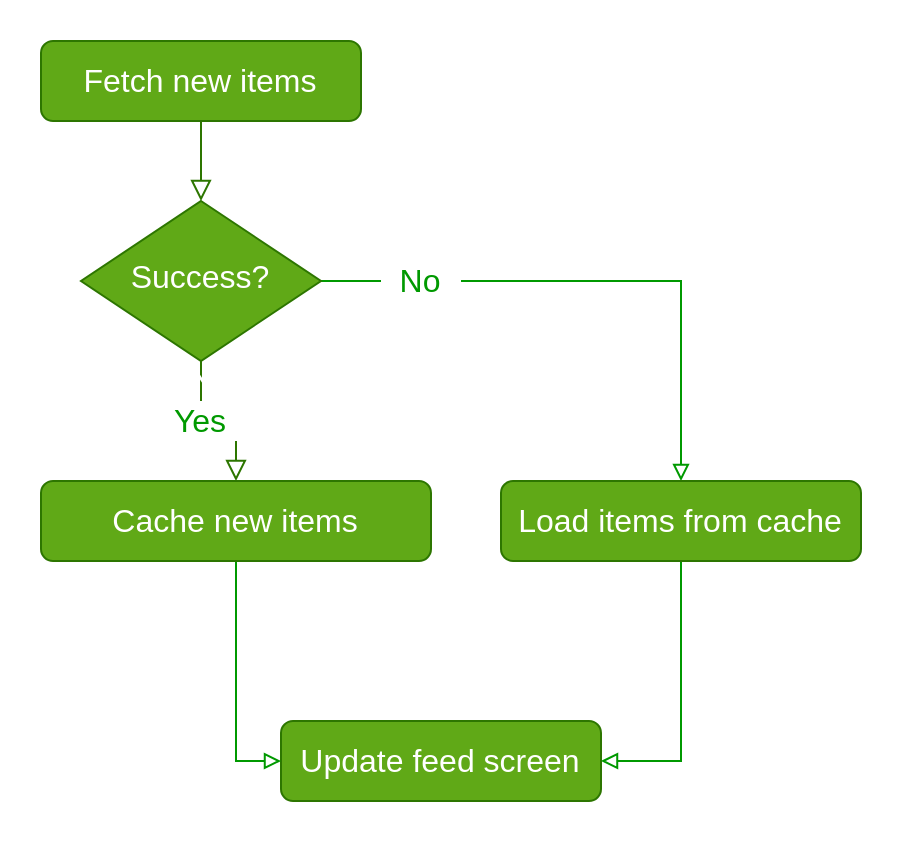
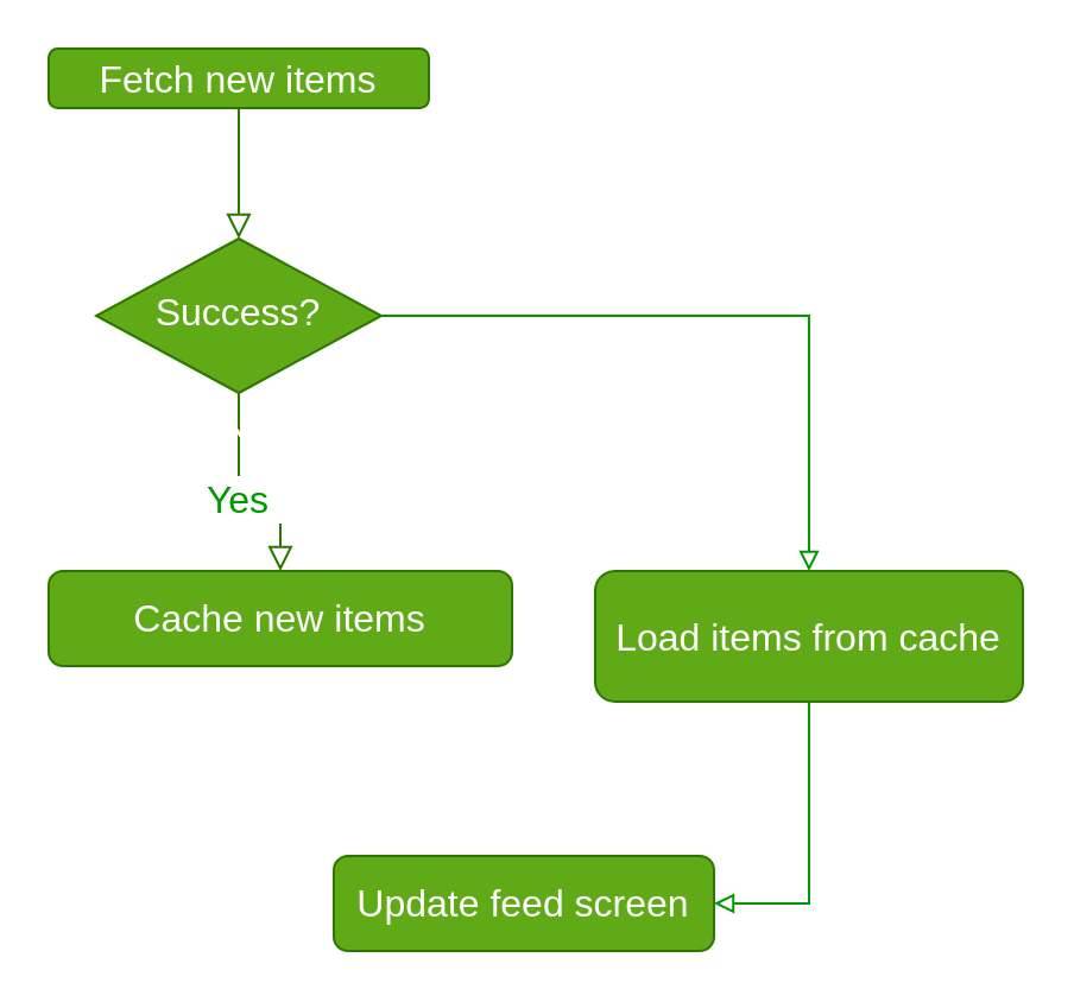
  <mxCell id="0" />
  <mxCell id="1" parent="0" />
  <mxCell id="2" value="" style="rounded=0;html=1;jettySize=auto;orthogonalLoop=1;fontSize=16;endArrow=block;endFill=0;endSize=8;strokeWidth=1;shadow=0;labelBackgroundColor=none;edgeStyle=orthogonalEdgeStyle;strokeColor=#2D7600;fontColor=#FFFFFF;fillColor=#60a917;" parent="1" source="3" target="6" edge="1"><mxGeometry relative="1" as="geometry" /></mxCell>
- <mxCell id="3" value="Fetch new items" style="rounded=1;whiteSpace=wrap;html=1;fontSize=16;glass=0;strokeWidth=1;shadow=0;strokeColor=#2D7600;fillColor=#60a917;fontColor=#ffffff;" parent="1" vertex="1"><mxGeometry x="20" y="20" width="160" height="40" as="geometry" /></mxCell>
+ <mxCell id="3" value="Fetch new items" style="rounded=1;whiteSpace=wrap;html=1;fontSize=16;glass=0;strokeWidth=1;shadow=0;strokeColor=#2D7600;fillColor=#60a917;fontColor=#ffffff;" parent="1" vertex="1"><mxGeometry x="20" y="20" width="160" height="25" as="geometry" /></mxCell>
  <mxCell id="4" value="Yes" style="rounded=0;html=1;jettySize=auto;orthogonalLoop=1;fontSize=16;endArrow=block;endFill=0;endSize=8;strokeWidth=1;shadow=0;labelBackgroundColor=none;edgeStyle=orthogonalEdgeStyle;strokeColor=#2D7600;fontColor=#FFFFFF;fillColor=#60a917;entryX=0.5;entryY=0;entryDx=0;entryDy=0;" parent="1" source="6" target="12" edge="1"><mxGeometry y="20" relative="1" as="geometry"><mxPoint as="offset" /><mxPoint x="100" y="220" as="targetPoint" /></mxGeometry></mxCell>
  <mxCell id="5" style="edgeStyle=orthogonalEdgeStyle;rounded=0;orthogonalLoop=1;jettySize=auto;html=1;exitX=1;exitY=0.5;exitDx=0;exitDy=0;entryX=0.5;entryY=0;entryDx=0;entryDy=0;endArrow=block;endFill=0;strokeColor=#009900;fontSize=16;fontColor=#009900;" edge="1" parent="1" source="6" target="9"><mxGeometry relative="1" as="geometry"><mxPoint x="260" y="140" as="targetPoint" /></mxGeometry></mxCell>
- <mxCell id="6" value="Success?" style="rhombus;whiteSpace=wrap;html=1;shadow=0;fontFamily=Helvetica;fontSize=16;align=center;strokeWidth=1;spacing=6;spacingTop=-4;strokeColor=#2D7600;fillColor=#60a917;fontColor=#ffffff;" parent="1" vertex="1"><mxGeometry x="40" y="100" width="120" height="80" as="geometry" /></mxCell>
+ <mxCell id="6" value="Success?" style="rhombus;whiteSpace=wrap;html=1;shadow=0;fontFamily=Helvetica;fontSize=16;align=center;strokeWidth=1;spacing=6;spacingTop=-4;strokeColor=#2D7600;fillColor=#60a917;fontColor=#ffffff;" parent="1" vertex="1"><mxGeometry x="40" y="100" width="120" height="65" as="geometry" /></mxCell>
  <mxCell id="7" value="Update feed screen" style="rounded=1;whiteSpace=wrap;html=1;fontSize=16;glass=0;strokeWidth=1;shadow=0;strokeColor=#2D7600;fillColor=#60a917;fontColor=#ffffff;" parent="1" vertex="1"><mxGeometry x="140" y="360" width="160" height="40" as="geometry" /></mxCell>
  <mxCell id="8" style="edgeStyle=orthogonalEdgeStyle;rounded=0;orthogonalLoop=1;jettySize=auto;html=1;exitX=0.5;exitY=1;exitDx=0;exitDy=0;entryX=1;entryY=0.5;entryDx=0;entryDy=0;endArrow=block;endFill=0;strokeColor=#009900;fontSize=16;fontColor=#009900;" edge="1" parent="1" source="9" target="7"><mxGeometry relative="1" as="geometry" /></mxCell>
- <mxCell id="9" value="Load items from cache" style="rounded=1;whiteSpace=wrap;html=1;fontSize=16;glass=0;strokeWidth=1;shadow=0;strokeColor=#2D7600;fillColor=#60a917;fontColor=#ffffff;" parent="1" vertex="1"><mxGeometry x="250" y="240" width="180" height="40" as="geometry" /></mxCell>
- <mxCell id="10" value="No&lt;br&gt;" style="text;html=1;align=center;verticalAlign=middle;whiteSpace=wrap;rounded=0;fontSize=16;allowArrows=0;connectable=0;fontColor=#009900;fillColor=#ffffff;" vertex="1" parent="1"><mxGeometry x="190" y="130" width="40" height="20" as="geometry" /></mxCell>
- <mxCell id="11" style="edgeStyle=orthogonalEdgeStyle;rounded=0;orthogonalLoop=1;jettySize=auto;html=1;exitX=0.5;exitY=1;exitDx=0;exitDy=0;entryX=0;entryY=0.5;entryDx=0;entryDy=0;endArrow=block;endFill=0;strokeColor=#009900;fontSize=16;fontColor=#009900;" edge="1" parent="1" source="12" target="7"><mxGeometry relative="1" as="geometry" /></mxCell>
+ <mxCell id="9" value="Load items from cache" style="rounded=1;whiteSpace=wrap;html=1;fontSize=16;glass=0;strokeWidth=1;shadow=0;strokeColor=#2D7600;fillColor=#60a917;fontColor=#ffffff;" parent="1" vertex="1"><mxGeometry x="250" y="240" width="180" height="55" as="geometry" /></mxCell>
  <mxCell id="12" value="Cache new items" style="rounded=1;whiteSpace=wrap;html=1;fontSize=16;glass=0;strokeWidth=1;shadow=0;strokeColor=#2D7600;fillColor=#60a917;fontColor=#ffffff;" vertex="1" parent="1"><mxGeometry x="20" y="240" width="195" height="40" as="geometry" /></mxCell>
  <mxCell id="13" value="Yes" style="text;html=1;align=center;verticalAlign=middle;whiteSpace=wrap;rounded=0;fontSize=16;allowArrows=0;connectable=0;fontColor=#009900;fillColor=#ffffff;" vertex="1" parent="1"><mxGeometry x="80" y="200" width="40" height="20" as="geometry" /></mxCell>
